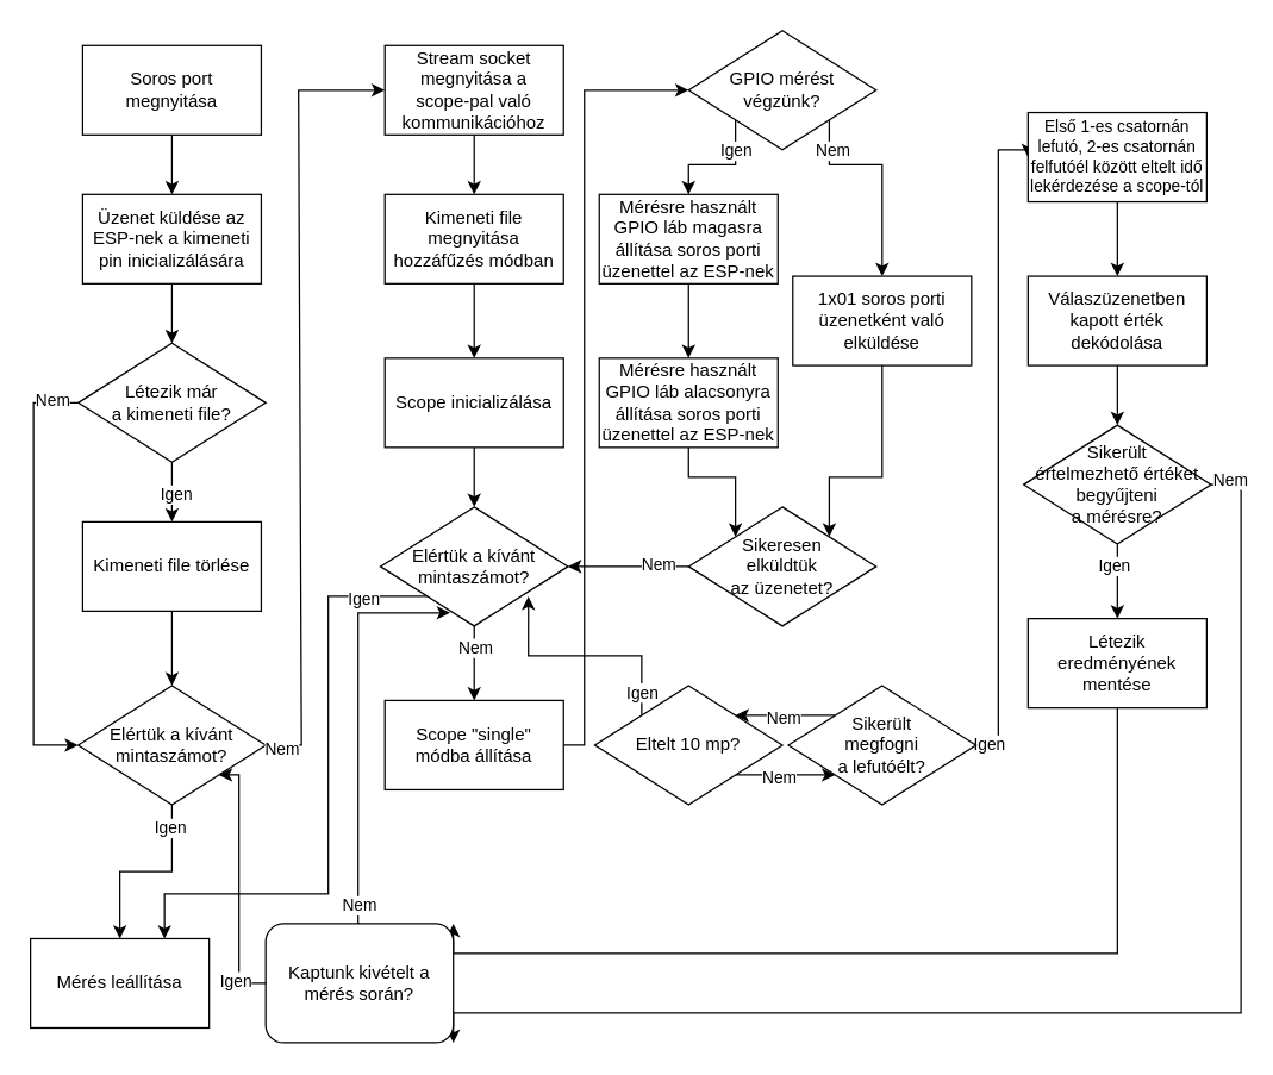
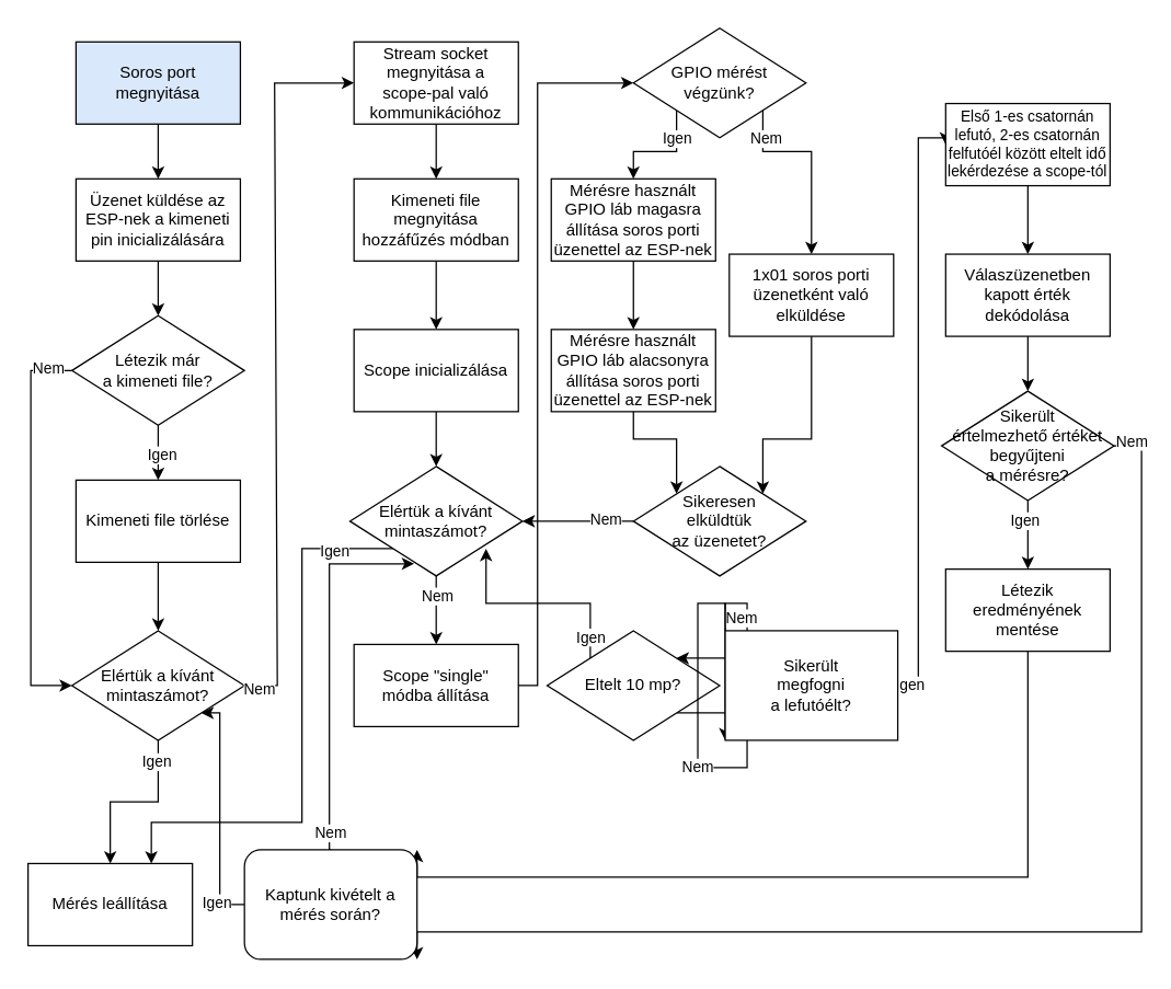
  <mxCell id="0" />
  <mxCell id="1" parent="0" />
  <mxCell id="2" value="" style="edgeStyle=orthogonalEdgeStyle;rounded=0;orthogonalLoop=1;jettySize=auto;html=1;" edge="1" parent="1" source="3" target="5"><mxGeometry relative="1" as="geometry" /></mxCell>
- <mxCell id="3" value="Soros port megnyitása" style="rounded=0;whiteSpace=wrap;html=1;" vertex="1" parent="1"><mxGeometry x="55" y="30" width="120" height="60" as="geometry" /></mxCell>
+ <mxCell id="3" value="Soros port megnyitása" style="rounded=0;whiteSpace=wrap;html=1;fillColor=#dae8fc;" vertex="1" parent="1"><mxGeometry x="55" y="30" width="120" height="60" as="geometry" /></mxCell>
  <mxCell id="4" value="" style="edgeStyle=orthogonalEdgeStyle;rounded=0;orthogonalLoop=1;jettySize=auto;html=1;" edge="1" parent="1" source="5" target="8"><mxGeometry relative="1" as="geometry" /></mxCell>
  <mxCell id="5" value="Üzenet küldése az ESP-nek a kimeneti pin inicializálására" style="rounded=0;whiteSpace=wrap;html=1;" vertex="1" parent="1"><mxGeometry x="55" y="130" width="120" height="60" as="geometry" /></mxCell>
  <mxCell id="6" value="" style="edgeStyle=orthogonalEdgeStyle;rounded=0;orthogonalLoop=1;jettySize=auto;html=1;" edge="1" parent="1" source="8" target="10"><mxGeometry relative="1" as="geometry" /></mxCell>
  <mxCell id="7" value="Igen" style="edgeLabel;html=1;align=center;verticalAlign=middle;resizable=0;points=[];" vertex="1" connectable="0" parent="6"><mxGeometry x="0.061" y="2" relative="1" as="geometry"><mxPoint as="offset" /></mxGeometry></mxCell>
  <mxCell id="8" value="Létezik már&lt;br&gt;a kimeneti file?" style="rhombus;whiteSpace=wrap;html=1;" vertex="1" parent="1"><mxGeometry x="52" y="230" width="126" height="80" as="geometry" /></mxCell>
  <mxCell id="9" value="" style="edgeStyle=orthogonalEdgeStyle;rounded=0;orthogonalLoop=1;jettySize=auto;html=1;" edge="1" parent="1" source="10" target="15"><mxGeometry relative="1" as="geometry" /></mxCell>
  <mxCell id="10" value="Kimeneti file törlése" style="rounded=0;whiteSpace=wrap;html=1;" vertex="1" parent="1"><mxGeometry x="55" y="350" width="120" height="60" as="geometry" /></mxCell>
  <mxCell id="11" value="" style="edgeStyle=orthogonalEdgeStyle;rounded=0;orthogonalLoop=1;jettySize=auto;html=1;" edge="1" parent="1" source="12" target="17"><mxGeometry relative="1" as="geometry" /></mxCell>
  <mxCell id="12" value="Stream socket megnyitása a &lt;br&gt;scope-pal való kommunikációhoz" style="rounded=0;whiteSpace=wrap;html=1;" vertex="1" parent="1"><mxGeometry x="258" y="30" width="120" height="60" as="geometry" /></mxCell>
  <mxCell id="13" style="edgeStyle=orthogonalEdgeStyle;rounded=0;orthogonalLoop=1;jettySize=auto;html=1;exitX=0.5;exitY=1;exitDx=0;exitDy=0;entryX=0.5;entryY=0;entryDx=0;entryDy=0;" edge="1" parent="1" source="15" target="71"><mxGeometry relative="1" as="geometry" /></mxCell>
  <mxCell id="14" value="Igen" style="edgeLabel;html=1;align=center;verticalAlign=middle;resizable=0;points=[];" vertex="1" connectable="0" parent="13"><mxGeometry x="-0.755" y="-2" relative="1" as="geometry"><mxPoint as="offset" /></mxGeometry></mxCell>
  <mxCell id="15" value="Elértük a kívánt mintaszámot?" style="rhombus;whiteSpace=wrap;html=1;" vertex="1" parent="1"><mxGeometry x="52" y="460" width="126" height="80" as="geometry" /></mxCell>
  <mxCell id="16" value="" style="edgeStyle=orthogonalEdgeStyle;rounded=0;orthogonalLoop=1;jettySize=auto;html=1;" edge="1" parent="1" source="17" target="19"><mxGeometry relative="1" as="geometry" /></mxCell>
  <mxCell id="17" value="Kimeneti file megnyitása hozzáfűzés módban" style="rounded=0;whiteSpace=wrap;html=1;" vertex="1" parent="1"><mxGeometry x="258" y="130" width="120" height="60" as="geometry" /></mxCell>
  <mxCell id="18" value="" style="edgeStyle=orthogonalEdgeStyle;rounded=0;orthogonalLoop=1;jettySize=auto;html=1;" edge="1" parent="1" source="19" target="24"><mxGeometry relative="1" as="geometry" /></mxCell>
  <mxCell id="19" value="Scope inicializálása" style="rounded=0;whiteSpace=wrap;html=1;" vertex="1" parent="1"><mxGeometry x="258" y="240" width="120" height="60" as="geometry" /></mxCell>
  <mxCell id="20" value="" style="edgeStyle=orthogonalEdgeStyle;rounded=0;orthogonalLoop=1;jettySize=auto;html=1;" edge="1" parent="1" source="24" target="25"><mxGeometry relative="1" as="geometry" /></mxCell>
  <mxCell id="21" value="Nem" style="edgeLabel;html=1;align=center;verticalAlign=middle;resizable=0;points=[];" vertex="1" connectable="0" parent="20"><mxGeometry x="-0.425" relative="1" as="geometry"><mxPoint as="offset" /></mxGeometry></mxCell>
  <mxCell id="22" style="edgeStyle=orthogonalEdgeStyle;rounded=0;orthogonalLoop=1;jettySize=auto;html=1;exitX=0;exitY=1;exitDx=0;exitDy=0;entryX=0.75;entryY=0;entryDx=0;entryDy=0;" edge="1" parent="1" source="24" target="71"><mxGeometry relative="1" as="geometry"><Array as="points"><mxPoint x="220" y="400" /><mxPoint x="220" y="600" /><mxPoint x="110" y="600" /></Array></mxGeometry></mxCell>
  <mxCell id="23" value="Igen" style="edgeLabel;html=1;align=center;verticalAlign=middle;resizable=0;points=[];" vertex="1" connectable="0" parent="22"><mxGeometry x="-0.789" y="1" relative="1" as="geometry"><mxPoint as="offset" /></mxGeometry></mxCell>
  <mxCell id="24" value="Elértük a kívánt mintaszámot?" style="rhombus;whiteSpace=wrap;html=1;" vertex="1" parent="1"><mxGeometry x="255" y="340" width="126" height="80" as="geometry" /></mxCell>
  <mxCell id="25" value="Scope &quot;single&quot;&lt;br&gt;módba állítása" style="rounded=0;whiteSpace=wrap;html=1;" vertex="1" parent="1"><mxGeometry x="258" y="470" width="120" height="60" as="geometry" /></mxCell>
  <mxCell id="26" value="" style="endArrow=classic;html=1;rounded=0;exitX=0;exitY=0.5;exitDx=0;exitDy=0;entryX=0;entryY=0.5;entryDx=0;entryDy=0;" edge="1" parent="1" source="8" target="15"><mxGeometry width="50" height="50" relative="1" as="geometry"><mxPoint x="422" y="330" as="sourcePoint" /><mxPoint x="472" y="280" as="targetPoint" /><Array as="points"><mxPoint x="22" y="270" /><mxPoint x="22" y="500" /></Array></mxGeometry></mxCell>
  <mxCell id="27" value="Nem" style="edgeLabel;html=1;align=center;verticalAlign=middle;resizable=0;points=[];" vertex="1" connectable="0" parent="26"><mxGeometry x="-0.874" y="-2" relative="1" as="geometry"><mxPoint as="offset" /></mxGeometry></mxCell>
  <mxCell id="28" value="" style="endArrow=classic;html=1;rounded=0;exitX=1;exitY=0.5;exitDx=0;exitDy=0;entryX=0;entryY=0.5;entryDx=0;entryDy=0;" edge="1" parent="1" source="15" target="12"><mxGeometry width="50" height="50" relative="1" as="geometry"><mxPoint x="422" y="330" as="sourcePoint" /><mxPoint x="472" y="280" as="targetPoint" /><Array as="points"><mxPoint x="202" y="500" /><mxPoint x="200" y="60" /></Array></mxGeometry></mxCell>
  <mxCell id="29" value="Nem" style="edgeLabel;html=1;align=center;verticalAlign=middle;resizable=0;points=[];" vertex="1" connectable="0" parent="28"><mxGeometry x="-0.96" y="-2" relative="1" as="geometry"><mxPoint as="offset" /></mxGeometry></mxCell>
  <mxCell id="30" style="edgeStyle=orthogonalEdgeStyle;rounded=0;orthogonalLoop=1;jettySize=auto;html=1;exitX=0;exitY=1;exitDx=0;exitDy=0;entryX=0.5;entryY=0;entryDx=0;entryDy=0;" edge="1" parent="1" source="34" target="36"><mxGeometry relative="1" as="geometry"><Array as="points"><mxPoint x="494" y="110" /><mxPoint x="462" y="110" /></Array></mxGeometry></mxCell>
  <mxCell id="31" value="Igen" style="edgeLabel;html=1;align=center;verticalAlign=middle;resizable=0;points=[];" vertex="1" connectable="0" parent="30"><mxGeometry x="-0.504" relative="1" as="geometry"><mxPoint as="offset" /></mxGeometry></mxCell>
  <mxCell id="32" style="edgeStyle=orthogonalEdgeStyle;rounded=0;orthogonalLoop=1;jettySize=auto;html=1;exitX=1;exitY=1;exitDx=0;exitDy=0;entryX=0.5;entryY=0;entryDx=0;entryDy=0;" edge="1" parent="1" source="34" target="39"><mxGeometry relative="1" as="geometry"><Array as="points"><mxPoint x="557" y="110" /><mxPoint x="592" y="110" /></Array></mxGeometry></mxCell>
  <mxCell id="33" value="Nem" style="edgeLabel;html=1;align=center;verticalAlign=middle;resizable=0;points=[];" vertex="1" connectable="0" parent="32"><mxGeometry x="-0.55" y="-2" relative="1" as="geometry"><mxPoint y="-12" as="offset" /></mxGeometry></mxCell>
  <mxCell id="34" value="GPIO mérést végzünk?" style="rhombus;whiteSpace=wrap;html=1;" vertex="1" parent="1"><mxGeometry x="462" y="20" width="126" height="80" as="geometry" /></mxCell>
  <mxCell id="35" value="" style="edgeStyle=orthogonalEdgeStyle;rounded=0;orthogonalLoop=1;jettySize=auto;html=1;" edge="1" parent="1" source="36" target="41"><mxGeometry relative="1" as="geometry" /></mxCell>
  <mxCell id="36" value="Mérésre használt GPIO láb magasra állítása soros porti üzenettel az ESP-nek" style="rounded=0;whiteSpace=wrap;html=1;" vertex="1" parent="1"><mxGeometry x="402" y="130" width="120" height="60" as="geometry" /></mxCell>
  <mxCell id="37" value="" style="endArrow=classic;html=1;rounded=0;exitX=1;exitY=0.5;exitDx=0;exitDy=0;entryX=0;entryY=0.5;entryDx=0;entryDy=0;" edge="1" parent="1" source="25" target="34"><mxGeometry width="50" height="50" relative="1" as="geometry"><mxPoint x="422" y="330" as="sourcePoint" /><mxPoint x="472" y="280" as="targetPoint" /><Array as="points"><mxPoint x="392" y="500" /><mxPoint x="392" y="60" /></Array></mxGeometry></mxCell>
  <mxCell id="38" style="edgeStyle=orthogonalEdgeStyle;rounded=0;orthogonalLoop=1;jettySize=auto;html=1;exitX=0.5;exitY=1;exitDx=0;exitDy=0;entryX=1;entryY=0;entryDx=0;entryDy=0;" edge="1" parent="1" source="39" target="44"><mxGeometry relative="1" as="geometry"><mxPoint x="555" y="350" as="targetPoint" /><Array as="points"><mxPoint x="592" y="320" /><mxPoint x="557" y="320" /></Array></mxGeometry></mxCell>
  <mxCell id="39" value="1x01 soros porti üzenetként való elküldése" style="rounded=0;whiteSpace=wrap;html=1;" vertex="1" parent="1"><mxGeometry x="532" y="185" width="120" height="60" as="geometry" /></mxCell>
  <mxCell id="40" style="edgeStyle=orthogonalEdgeStyle;rounded=0;orthogonalLoop=1;jettySize=auto;html=1;exitX=0.5;exitY=1;exitDx=0;exitDy=0;entryX=0;entryY=0;entryDx=0;entryDy=0;" edge="1" parent="1" source="41" target="44"><mxGeometry relative="1" as="geometry"><mxPoint x="495" y="350" as="targetPoint" /></mxGeometry></mxCell>
  <mxCell id="41" value="Mérésre használt GPIO láb alacsonyra állítása&amp;nbsp;soros porti üzenettel az ESP-nek" style="rounded=0;whiteSpace=wrap;html=1;" vertex="1" parent="1"><mxGeometry x="402" y="240" width="120" height="60" as="geometry" /></mxCell>
  <mxCell id="42" value="" style="edgeStyle=orthogonalEdgeStyle;rounded=0;orthogonalLoop=1;jettySize=auto;html=1;" edge="1" parent="1" source="44" target="24"><mxGeometry relative="1" as="geometry" /></mxCell>
  <mxCell id="43" value="Nem" style="edgeLabel;html=1;align=center;verticalAlign=middle;resizable=0;points=[];" vertex="1" connectable="0" parent="42"><mxGeometry x="-0.47" y="-2" relative="1" as="geometry"><mxPoint as="offset" /></mxGeometry></mxCell>
  <mxCell id="44" value="Sikeresen&lt;br&gt;elküldtük&lt;br&gt;az üzenetet?" style="rhombus;whiteSpace=wrap;html=1;" vertex="1" parent="1"><mxGeometry x="462" y="340" width="126" height="80" as="geometry" /></mxCell>
  <mxCell id="45" style="edgeStyle=orthogonalEdgeStyle;rounded=0;orthogonalLoop=1;jettySize=auto;html=1;exitX=1;exitY=1;exitDx=0;exitDy=0;entryX=0;entryY=1;entryDx=0;entryDy=0;" edge="1" parent="1" source="47" target="52"><mxGeometry relative="1" as="geometry" /></mxCell>
  <mxCell id="46" value="Nem" style="edgeLabel;html=1;align=center;verticalAlign=middle;resizable=0;points=[];" vertex="1" connectable="0" parent="45"><mxGeometry x="0.279" y="-1" relative="1" as="geometry"><mxPoint x="12" as="offset" /></mxGeometry></mxCell>
  <mxCell id="47" value="Eltelt 10 mp?" style="rhombus;whiteSpace=wrap;html=1;" vertex="1" parent="1"><mxGeometry x="399" y="460" width="126" height="80" as="geometry" /></mxCell>
  <mxCell id="48" style="edgeStyle=orthogonalEdgeStyle;rounded=0;orthogonalLoop=1;jettySize=auto;html=1;exitX=0;exitY=0;exitDx=0;exitDy=0;entryX=1;entryY=0;entryDx=0;entryDy=0;" edge="1" parent="1" source="52" target="47"><mxGeometry relative="1" as="geometry" /></mxCell>
  <mxCell id="49" value="Nem" style="edgeLabel;html=1;align=center;verticalAlign=middle;resizable=0;points=[];" vertex="1" connectable="0" parent="48"><mxGeometry x="-0.027" y="-1" relative="1" as="geometry"><mxPoint as="offset" /></mxGeometry></mxCell>
  <mxCell id="50" style="edgeStyle=orthogonalEdgeStyle;rounded=0;orthogonalLoop=1;jettySize=auto;html=1;exitX=1;exitY=0.5;exitDx=0;exitDy=0;entryX=0;entryY=0.5;entryDx=0;entryDy=0;" edge="1" parent="1" source="52" target="56"><mxGeometry relative="1" as="geometry"><mxPoint x="690" y="60" as="targetPoint" /><Array as="points"><mxPoint x="670" y="500" /><mxPoint x="670" y="100" /><mxPoint x="690" y="100" /></Array></mxGeometry></mxCell>
  <mxCell id="51" value="Igen" style="edgeLabel;html=1;align=center;verticalAlign=middle;resizable=0;points=[];" vertex="1" connectable="0" parent="50"><mxGeometry x="-0.965" y="1" relative="1" as="geometry"><mxPoint as="offset" /></mxGeometry></mxCell>
- <mxCell id="52" value="Sikerült&lt;br&gt;megfogni&lt;br&gt;a lefutóélt?" style="rhombus;whiteSpace=wrap;html=1;" vertex="1" parent="1"><mxGeometry x="529" y="460" width="126" height="80" as="geometry" /></mxCell>
+ <mxCell id="52" value="Sikerült&lt;br&gt;megfogni&lt;br&gt;a lefutóélt?" style="whiteSpace=wrap;html=1;rounded=0;" vertex="1" parent="1"><mxGeometry x="529" y="460" width="126" height="80" as="geometry" /></mxCell>
  <mxCell id="53" style="edgeStyle=orthogonalEdgeStyle;rounded=0;orthogonalLoop=1;jettySize=auto;html=1;exitX=0;exitY=0;exitDx=0;exitDy=0;entryX=0.789;entryY=0.752;entryDx=0;entryDy=0;entryPerimeter=0;" edge="1" parent="1" source="47" target="24"><mxGeometry relative="1" as="geometry"><Array as="points"><mxPoint x="431" y="440" /><mxPoint x="354" y="440" /></Array></mxGeometry></mxCell>
  <mxCell id="54" value="Igen" style="edgeLabel;html=1;align=center;verticalAlign=middle;resizable=0;points=[];" vertex="1" connectable="0" parent="53"><mxGeometry x="-0.796" relative="1" as="geometry"><mxPoint as="offset" /></mxGeometry></mxCell>
  <mxCell id="55" value="" style="edgeStyle=orthogonalEdgeStyle;rounded=0;orthogonalLoop=1;jettySize=auto;html=1;" edge="1" parent="1" source="56" target="58"><mxGeometry relative="1" as="geometry" /></mxCell>
  <mxCell id="56" value="Első 1-es csatornán lefutó, 2-es csatornán felfutóél között eltelt idő lekérdezése a scope-tól" style="rounded=0;whiteSpace=wrap;html=1;fontSize=11;" vertex="1" parent="1"><mxGeometry x="690" y="75" width="120" height="60" as="geometry" /></mxCell>
  <mxCell id="57" value="" style="edgeStyle=orthogonalEdgeStyle;rounded=0;orthogonalLoop=1;jettySize=auto;html=1;" edge="1" parent="1" source="58" target="63"><mxGeometry relative="1" as="geometry" /></mxCell>
  <mxCell id="58" value="Válaszüzenetben kapott érték dekódolása" style="rounded=0;whiteSpace=wrap;html=1;" vertex="1" parent="1"><mxGeometry x="690" y="185" width="120" height="60" as="geometry" /></mxCell>
  <mxCell id="59" value="" style="edgeStyle=orthogonalEdgeStyle;rounded=0;orthogonalLoop=1;jettySize=auto;html=1;" edge="1" parent="1" source="63" target="65"><mxGeometry relative="1" as="geometry" /></mxCell>
  <mxCell id="60" value="Igen" style="edgeLabel;html=1;align=center;verticalAlign=middle;resizable=0;points=[];" vertex="1" connectable="0" parent="59"><mxGeometry x="-0.43" y="-3" relative="1" as="geometry"><mxPoint as="offset" /></mxGeometry></mxCell>
  <mxCell id="61" style="edgeStyle=orthogonalEdgeStyle;rounded=0;orthogonalLoop=1;jettySize=auto;html=1;exitX=1;exitY=0.5;exitDx=0;exitDy=0;entryX=1;entryY=1;entryDx=0;entryDy=0;" edge="1" parent="1" source="63" target="70"><mxGeometry relative="1" as="geometry"><Array as="points"><mxPoint x="833" y="325" /><mxPoint x="833" y="680" /></Array></mxGeometry></mxCell>
  <mxCell id="62" value="Nem" style="edgeLabel;html=1;align=center;verticalAlign=middle;resizable=0;points=[];" vertex="1" connectable="0" parent="61"><mxGeometry x="-0.974" y="4" relative="1" as="geometry"><mxPoint as="offset" /></mxGeometry></mxCell>
  <mxCell id="63" value="Sikerült&lt;br&gt;értelmezhető értéket begyűjteni&lt;br&gt;a mérésre?" style="rhombus;whiteSpace=wrap;html=1;" vertex="1" parent="1"><mxGeometry x="687" y="285" width="126" height="80" as="geometry" /></mxCell>
  <mxCell id="64" style="edgeStyle=orthogonalEdgeStyle;rounded=0;orthogonalLoop=1;jettySize=auto;html=1;exitX=0.5;exitY=1;exitDx=0;exitDy=0;entryX=1;entryY=0;entryDx=0;entryDy=0;" edge="1" parent="1" source="65" target="70"><mxGeometry relative="1" as="geometry"><Array as="points"><mxPoint x="750" y="640" /></Array></mxGeometry></mxCell>
  <mxCell id="65" value="Létezik eredményének mentése" style="rounded=0;whiteSpace=wrap;html=1;" vertex="1" parent="1"><mxGeometry x="690" y="415" width="120" height="60" as="geometry" /></mxCell>
  <mxCell id="66" style="edgeStyle=orthogonalEdgeStyle;rounded=0;orthogonalLoop=1;jettySize=auto;html=1;exitX=0.5;exitY=0;exitDx=0;exitDy=0;entryX=0.372;entryY=0.889;entryDx=0;entryDy=0;entryPerimeter=0;" edge="1" parent="1" source="70" target="24"><mxGeometry relative="1" as="geometry"><Array as="points"><mxPoint x="240" y="620" /><mxPoint x="240" y="411" /></Array></mxGeometry></mxCell>
  <mxCell id="67" value="Nem" style="edgeLabel;html=1;align=center;verticalAlign=middle;resizable=0;points=[];" vertex="1" connectable="0" parent="66"><mxGeometry x="-0.899" relative="1" as="geometry"><mxPoint as="offset" /></mxGeometry></mxCell>
  <mxCell id="68" style="edgeStyle=orthogonalEdgeStyle;rounded=0;orthogonalLoop=1;jettySize=auto;html=1;exitX=0;exitY=0.5;exitDx=0;exitDy=0;entryX=1;entryY=1;entryDx=0;entryDy=0;" edge="1" parent="1" source="70" target="15"><mxGeometry relative="1" as="geometry"><Array as="points"><mxPoint x="160" y="660" /><mxPoint x="160" y="520" /></Array></mxGeometry></mxCell>
  <mxCell id="69" value="Igen" style="edgeLabel;html=1;align=center;verticalAlign=middle;resizable=0;points=[];" vertex="1" connectable="0" parent="68"><mxGeometry x="-0.767" y="3" relative="1" as="geometry"><mxPoint as="offset" /></mxGeometry></mxCell>
  <mxCell id="70" value="Kaptunk kivételt a mérés során?" style="whiteSpace=wrap;html=1;rounded=1;" vertex="1" parent="1"><mxGeometry x="178" y="620" width="126" height="80" as="geometry" /></mxCell>
  <mxCell id="71" value="Mérés leállítása" style="rounded=0;whiteSpace=wrap;html=1;" vertex="1" parent="1"><mxGeometry y="630" width="120" height="60" as="geometry" x="20" /></mxCell>
